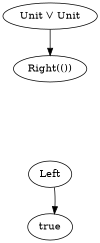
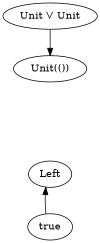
  digraph {
    edge [style=invis]
    n1 [label="Unit ⋁ Unit"]
-   n2 [label="Right(())"]
+   n2 [label="Unit(())"]
    false [style=invis]
    n4 [label=Left]
    true
    n1 -> n2 [style=""]
    n2 -> false
    false -> n2
    false -> n4 [dir=back]
-   true -> n4 [dir=back style=""]
+   n4 -> true [dir=back style=""]
  }
